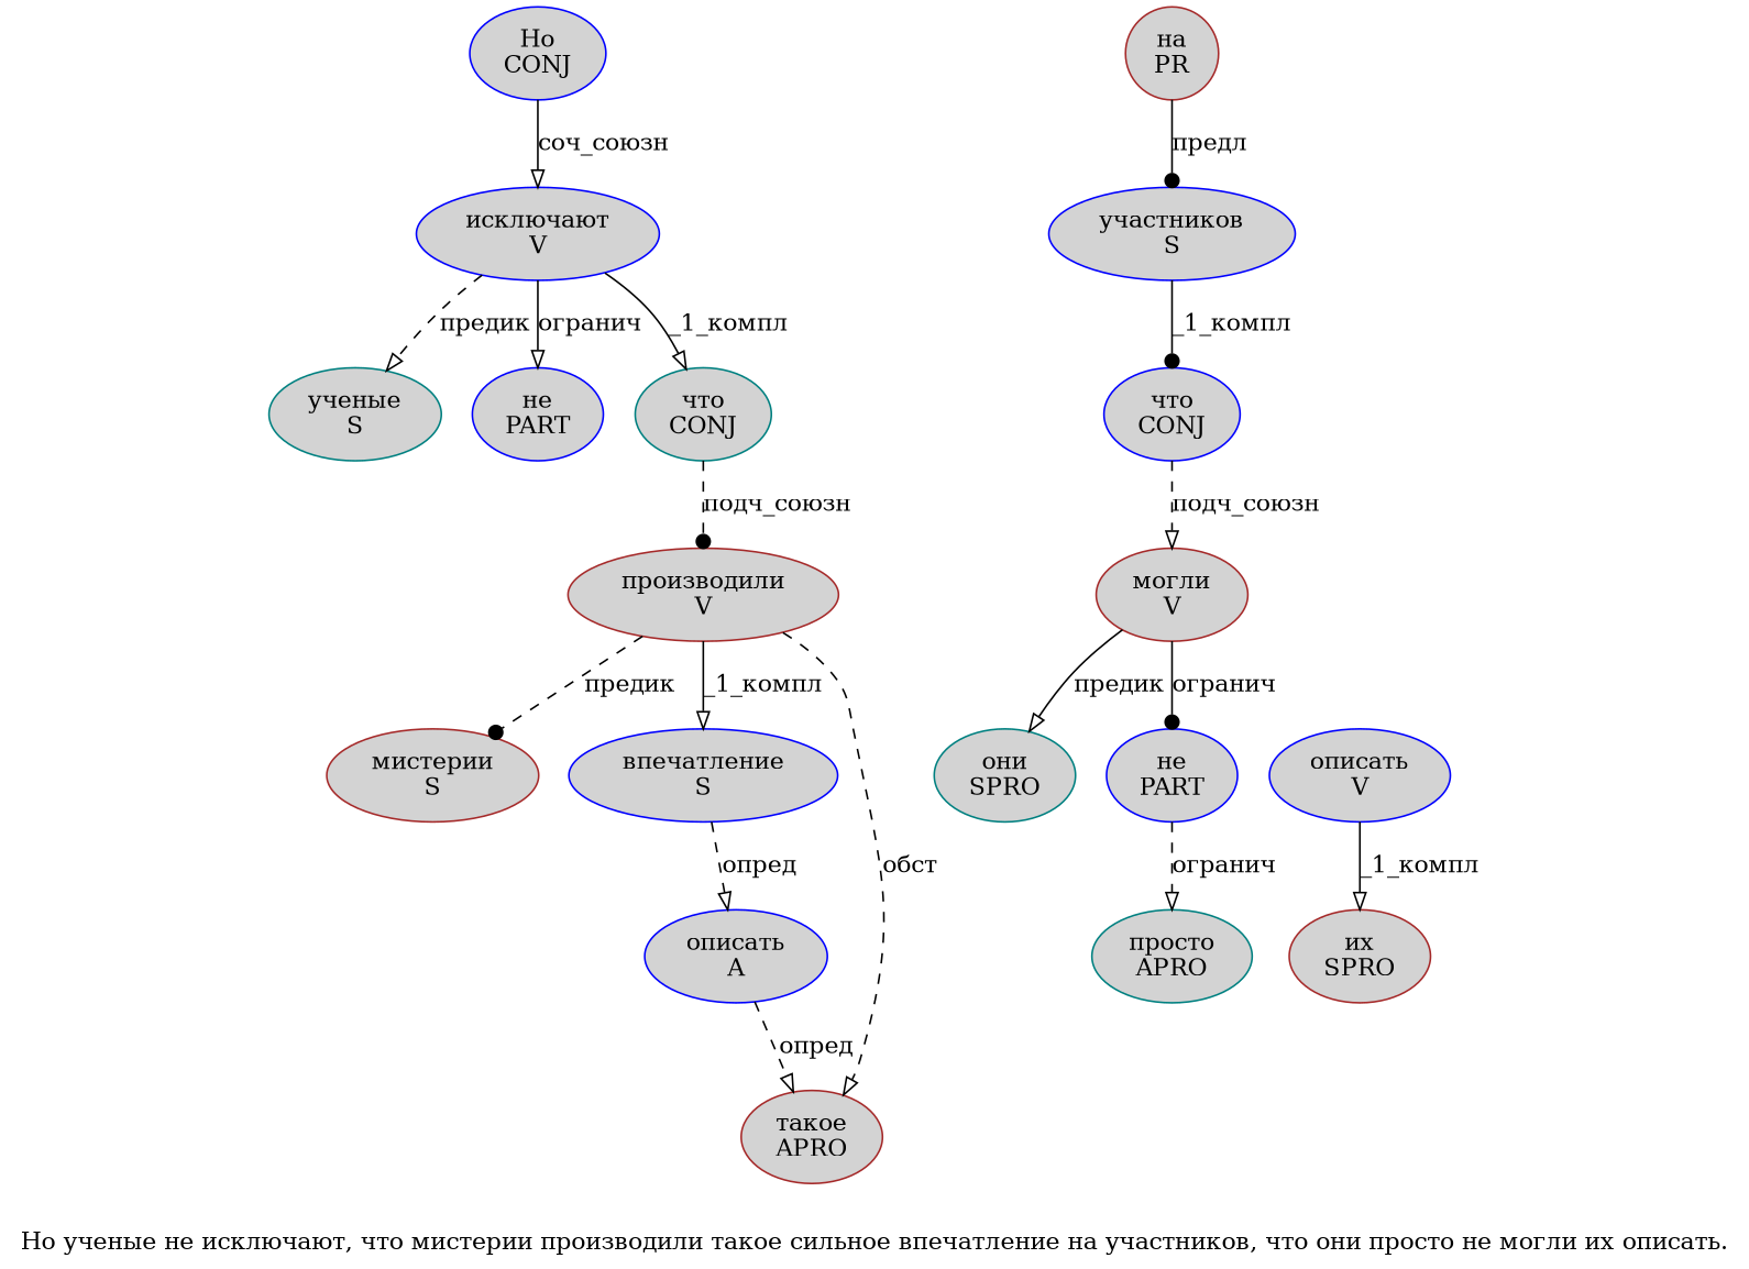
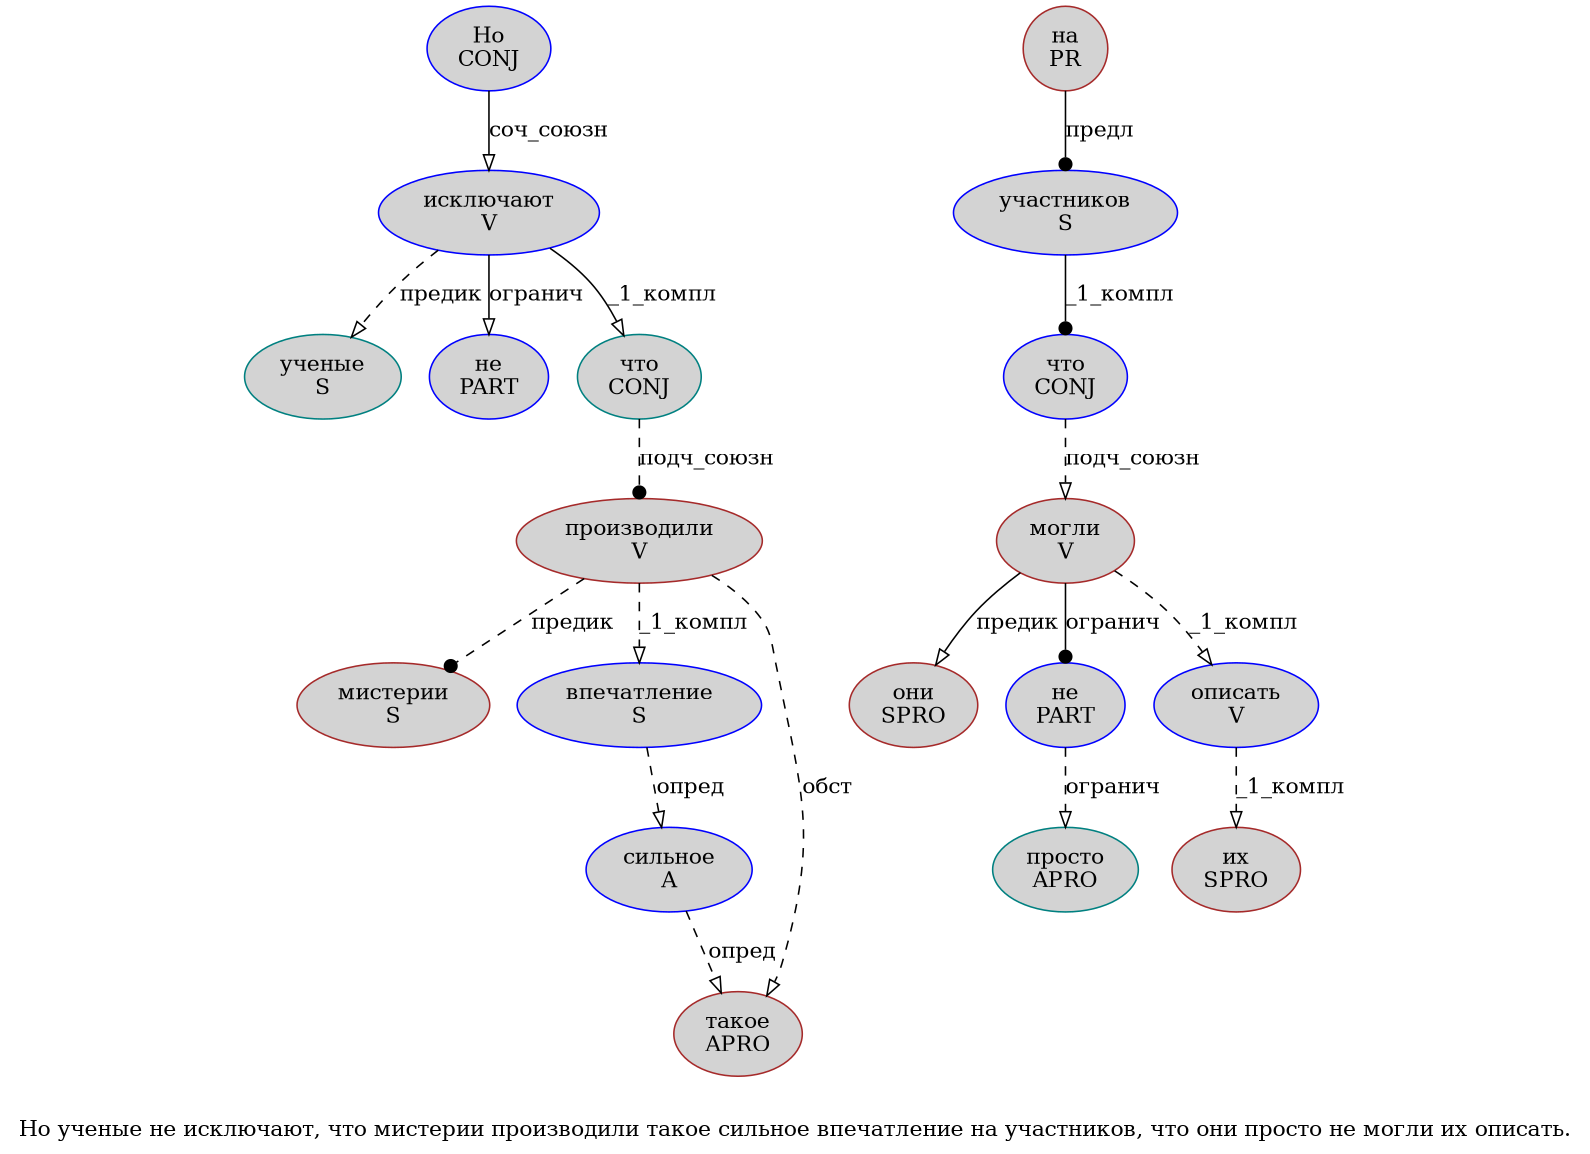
  digraph {
    label="Но ученые не исключают, что мистерии производили такое сильное впечатление на участников, что они просто не могли их описать."
    node [color=blue fillcolor=lightgray penwidth=1 shape=ellipse style=filled]
    edge [arrowhead=onormal style=dashed]
    n1 [label="Но\nCONJ"]
    n2 [label="исключают\nV"]
    n3 [color=teal label="ученые\nS"]
    n4 [label="не\nPART"]
    n5 [color=teal label="что\nCONJ"]
    n6 [color=brown label="производили\nV"]
    n7 [color=brown label="мистерии\nS"]
    n8 [label="впечатление\nS"]
    n9 [color=brown label="такое\nAPRO"]
-   n10 [label="описать\nA"]
+   n10 [label="сильное\nA"]
    n11 [color=brown label="на\nPR"]
    n12 [label="участников\nS"]
    n13 [label="что\nCONJ"]
    n14 [color=brown label="могли\nV"]
-   n15 [color=teal label="они\nSPRO"]
+   n15 [color=brown label="они\nSPRO"]
    n16 [label="не\nPART"]
    n17 [label="описать\nV"]
    n18 [color=teal label="просто\nAPRO"]
    n19 [color=brown label="их\nSPRO"]
    n1 -> n2 [label="соч_союзн" style=solid]
    n2 -> n3 [label="предик"]
    n2 -> n4 [label="огранич" style=solid]
    n2 -> n5 [label="_1_компл" style=solid]
    n5 -> n6 [arrowhead=dot label="подч_союзн"]
    n6 -> n7 [arrowhead=dot label="предик"]
-   n6 -> n8 [label="_1_компл" style=solid]
+   n6 -> n8 [label="_1_компл"]
    n6 -> n9 [label="обст"]
    n8 -> n10 [label="опред"]
    n10 -> n9 [label="опред"]
    n11 -> n12 [arrowhead=dot label="предл" style=solid]
    n12 -> n13 [arrowhead=dot label="_1_компл" style=solid]
    n13 -> n14 [label="подч_союзн"]
    n14 -> n15 [label="предик" style=solid]
    n14 -> n16 [arrowhead=dot label="огранич" style=solid]
+   n14 -> n17 [label="_1_компл"]
    n16 -> n18 [label="огранич"]
-   n17 -> n19 [label="_1_компл" style=solid]
+   n17 -> n19 [label="_1_компл"]
  }
